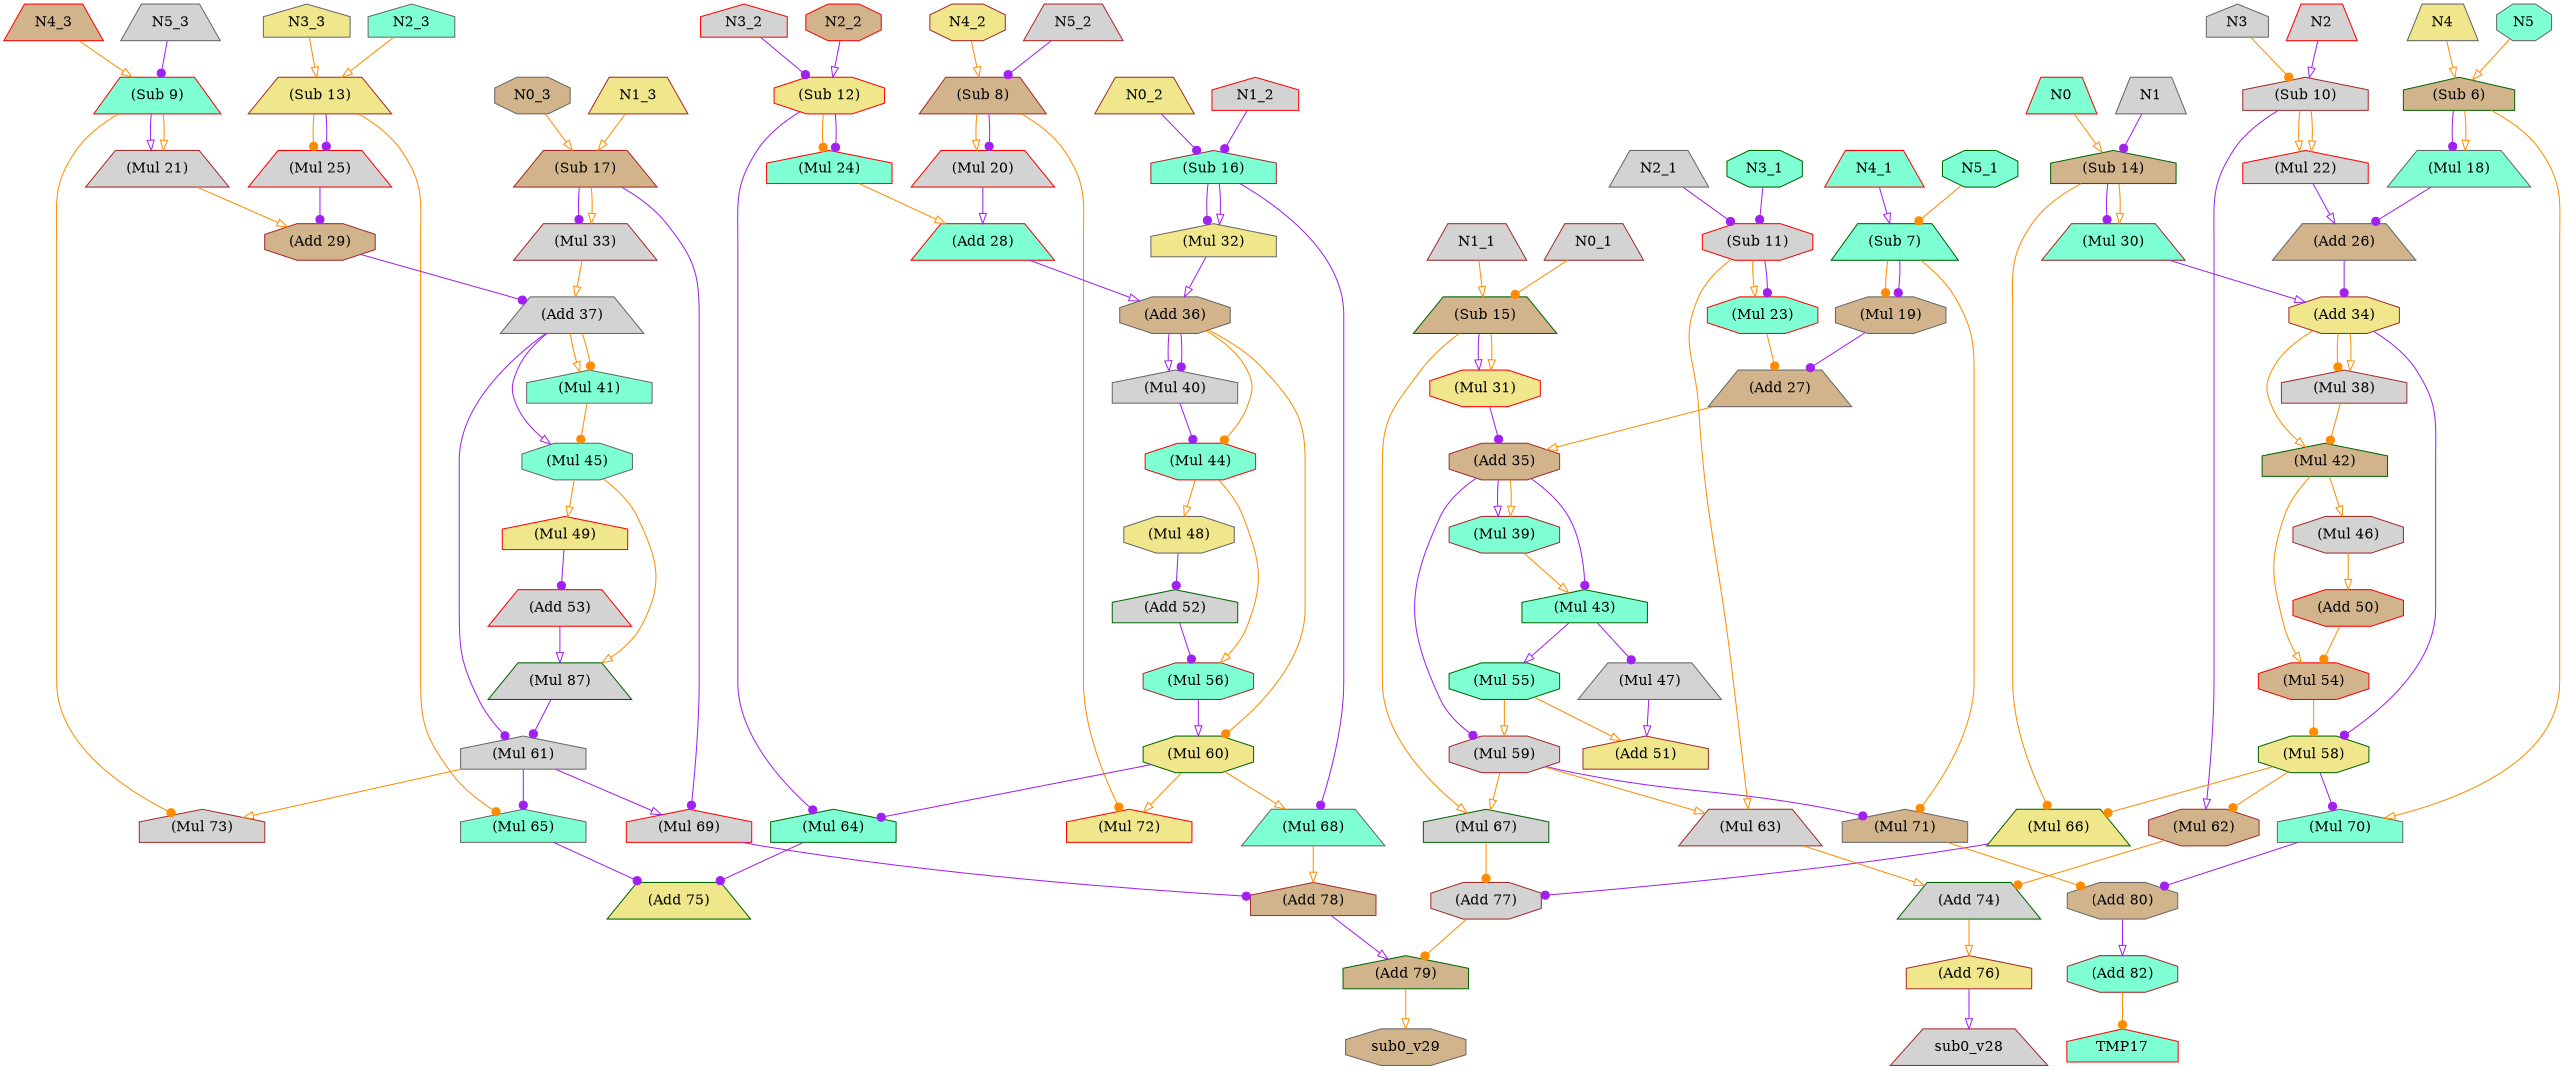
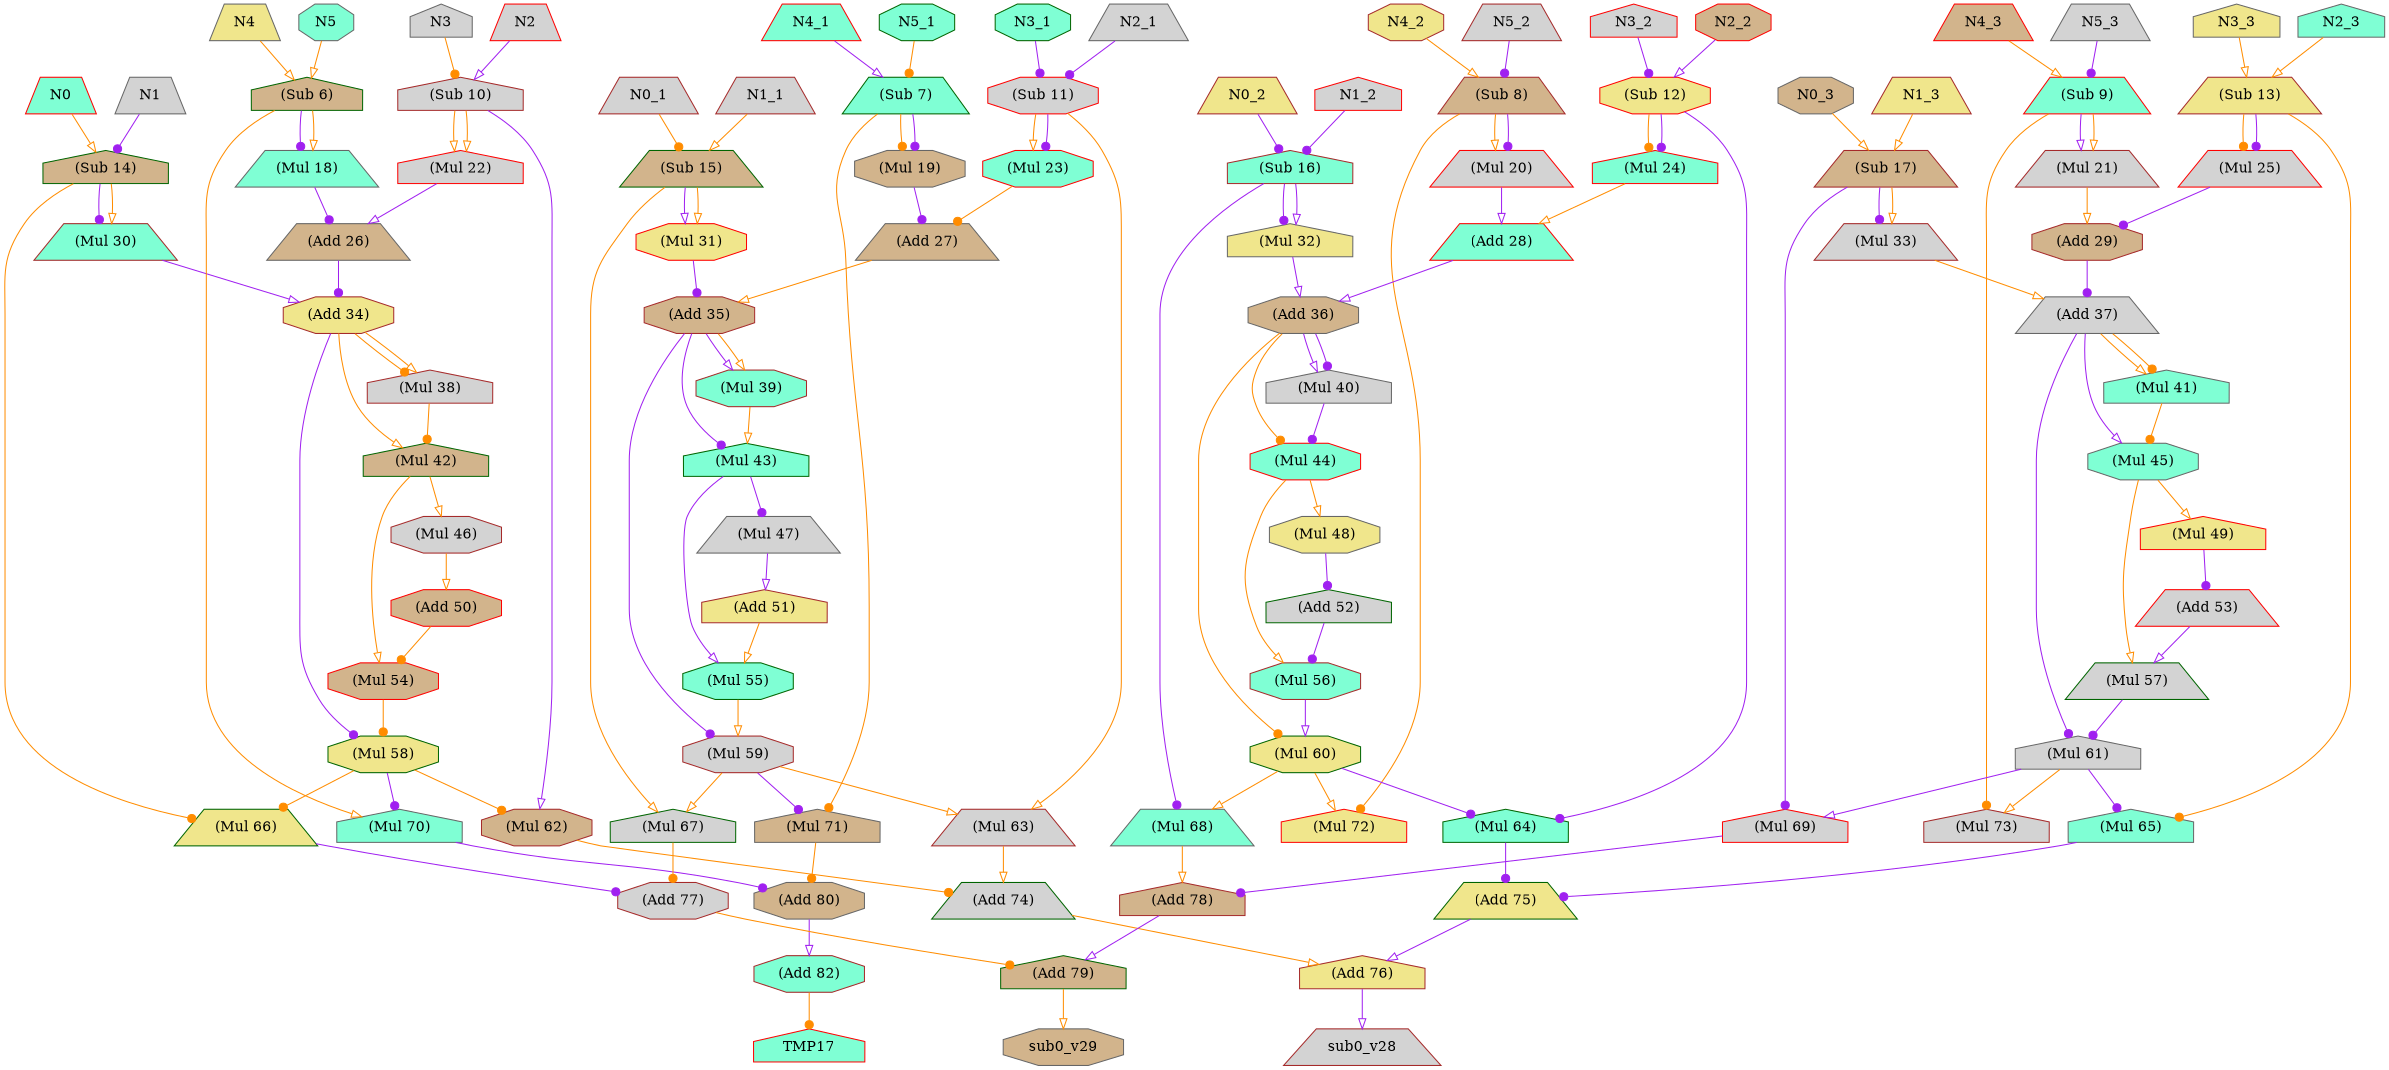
  digraph {
    fontname="DejaVu Serif"
    node [color=brown fillcolor=lightgrey fontname="DejaVu Serif" opcode=MUL shape=trapezium style=filled]
    edge [arrowhead=onormal color=darkorange fontname="DejaVu Serif"]
    N0 [color=red fillcolor=aquamarine opcode=input]
    n2 [color=darkgreen fillcolor=tan label="(Sub 14)" opcode=SUB shape=house]
    n3 [fillcolor=aquamarine label="(Mul 30)"]
    n4 [color=darkgreen fillcolor=khaki label="(Mul 66)"]
    N4 [color=gray40 fillcolor=khaki opcode=input]
    n6 [color=darkgreen fillcolor=tan label="(Sub 6)" opcode=SUB shape=house]
    n7 [color=gray40 fillcolor=aquamarine label="(Mul 18)"]
    n8 [color=gray40 fillcolor=aquamarine label="(Mul 70)" shape=house]
    N3 [color=gray40 opcode=input shape=house]
    n10 [label="(Sub 10)" opcode=SUB shape=house]
    n11 [color=red label="(Mul 22)" shape=house]
    n12 [fillcolor=tan label="(Mul 62)" shape=octagon]
    N2 [color=red opcode=input]
    N1 [color=gray40 opcode=input]
    N5 [color=gray40 fillcolor=aquamarine opcode=input shape=octagon]
    N0_1 [opcode=input]
    n17 [color=darkgreen fillcolor=tan label="(Sub 15)" opcode=SUB]
    n18 [color=red fillcolor=khaki label="(Mul 31)" shape=octagon]
    n19 [color=darkgreen label="(Mul 67)" shape=house]
    N4_1 [color=red fillcolor=aquamarine opcode=input]
    n21 [color=darkgreen fillcolor=aquamarine label="(Sub 7)" opcode=SUB]
    n22 [color=gray40 fillcolor=tan label="(Mul 19)" shape=octagon]
    n23 [color=gray40 fillcolor=tan label="(Mul 71)" shape=house]
    N3_1 [color=darkgreen fillcolor=aquamarine opcode=input shape=octagon]
    n25 [color=red label="(Sub 11)" opcode=SUB shape=octagon]
    n26 [color=red fillcolor=aquamarine label="(Mul 23)" shape=octagon]
    n27 [label="(Mul 63)"]
    N2_1 [color=gray40 opcode=input]
    N1_1 [opcode=input]
    N5_1 [color=darkgreen fillcolor=aquamarine opcode=input shape=octagon]
    N0_2 [fillcolor=khaki opcode=input]
    n32 [fillcolor=aquamarine label="(Sub 16)" opcode=SUB shape=house]
    n33 [color=gray40 fillcolor=khaki label="(Mul 32)" shape=house]
    n34 [color=gray40 fillcolor=aquamarine label="(Mul 68)"]
    N4_2 [fillcolor=khaki opcode=input shape=octagon]
    n36 [fillcolor=tan label="(Sub 8)" opcode=SUB]
    n37 [color=red label="(Mul 20)"]
    n38 [color=red fillcolor=khaki label="(Mul 72)" shape=house]
    N3_2 [color=red opcode=input shape=house]
    n40 [color=red fillcolor=khaki label="(Sub 12)" opcode=SUB shape=octagon]
    n41 [color=red fillcolor=aquamarine label="(Mul 24)" shape=house]
    n42 [color=darkgreen fillcolor=aquamarine label="(Mul 64)" shape=house]
    N2_2 [color=red fillcolor=tan opcode=input shape=octagon]
    N1_2 [color=red opcode=input shape=house]
    N5_2 [opcode=input]
    N0_3 [color=gray40 fillcolor=tan opcode=input shape=octagon]
    n47 [fillcolor=tan label="(Sub 17)" opcode=SUB]
    n48 [label="(Mul 33)"]
    n49 [color=red label="(Mul 69)" shape=house]
    N4_3 [color=red fillcolor=tan opcode=input]
    n51 [color=red fillcolor=aquamarine label="(Sub 9)" opcode=SUB]
    n52 [label="(Mul 21)"]
    n53 [label="(Mul 73)" shape=house]
    N3_3 [color=gray40 fillcolor=khaki opcode=input shape=house]
    n55 [fillcolor=khaki label="(Sub 13)" opcode=SUB]
    n56 [color=red label="(Mul 25)"]
    n57 [color=gray40 fillcolor=aquamarine label="(Mul 65)" shape=house]
    N2_3 [color=gray40 fillcolor=aquamarine opcode=input shape=house]
    N1_3 [fillcolor=khaki opcode=input]
    N5_3 [color=gray40 opcode=input]
    n61 [color=gray40 fillcolor=tan label="(Add 26)" opcode=ADD]
    n62 [color=gray40 fillcolor=tan label="(Add 80)" opcode=ADD shape=octagon]
    n63 [color=gray40 fillcolor=tan label="(Add 27)" opcode=ADD]
    n64 [color=red fillcolor=aquamarine label="(Add 28)" opcode=ADD]
    n65 [fillcolor=tan label="(Add 29)" opcode=ADD shape=octagon]
    n66 [color=darkgreen label="(Add 74)" opcode=ADD]
    n67 [color=darkgreen fillcolor=khaki label="(Add 75)" opcode=ADD]
    n68 [fillcolor=khaki label="(Add 34)" opcode=ADD shape=octagon]
    n69 [label="(Add 77)" opcode=ADD shape=octagon]
    n70 [fillcolor=tan label="(Add 35)" opcode=ADD shape=octagon]
    n71 [color=gray40 fillcolor=tan label="(Add 36)" opcode=ADD shape=octagon]
    n72 [fillcolor=tan label="(Add 78)" opcode=ADD shape=house]
    n73 [color=gray40 label="(Add 37)" opcode=ADD]
    n74 [label="(Mul 38)" shape=house]
    n75 [color=darkgreen fillcolor=tan label="(Mul 42)" shape=house]
    n76 [color=darkgreen fillcolor=khaki label="(Mul 58)" shape=octagon]
    n77 [fillcolor=aquamarine label="(Mul 39)" shape=octagon]
    n78 [color=darkgreen fillcolor=aquamarine label="(Mul 43)" shape=house]
    n79 [label="(Mul 59)" shape=octagon]
    n80 [color=gray40 label="(Mul 40)" shape=house]
    n81 [color=red fillcolor=aquamarine label="(Mul 44)" shape=octagon]
    n82 [color=darkgreen fillcolor=khaki label="(Mul 60)" shape=octagon]
    n83 [color=gray40 fillcolor=aquamarine label="(Mul 41)" shape=house]
    n84 [color=gray40 fillcolor=aquamarine label="(Mul 45)" shape=octagon]
    n85 [color=gray40 label="(Mul 61)" shape=house]
    n86 [label="(Mul 46)" shape=octagon]
    n87 [color=red fillcolor=tan label="(Mul 54)" shape=octagon]
    n88 [color=gray40 label="(Mul 47)"]
    n89 [color=darkgreen fillcolor=aquamarine label="(Mul 55)" shape=octagon]
    n90 [color=gray40 fillcolor=khaki label="(Mul 48)" shape=octagon]
    n91 [fillcolor=aquamarine label="(Mul 56)" shape=octagon]
    n92 [color=red fillcolor=khaki label="(Mul 49)" shape=house]
-   n93 [color=darkgreen label="(Mul 87)"]
+   n93 [color=darkgreen label="(Mul 57)"]
    n94 [color=red fillcolor=tan label="(Add 50)" opcode=ADD shape=octagon]
    n95 [fillcolor=khaki label="(Add 51)" opcode=ADD shape=house]
    n96 [color=darkgreen label="(Add 52)" opcode=ADD shape=house]
    n97 [color=red label="(Add 53)" opcode=ADD]
    n98 [fillcolor=khaki label="(Add 76)" opcode=ADD shape=house]
    n99 [color=darkgreen fillcolor=tan label="(Add 79)" opcode=ADD shape=house]
    n100 [fillcolor=aquamarine label="(Add 82)" opcode=ADD shape=octagon]
    n101 [label=sub0_v28 opcode=output]
    n102 [color=gray40 fillcolor=tan label=sub0_v29 opcode=output shape=octagon]
    n103 [color=red fillcolor=aquamarine label=TMP17 opcode=output shape=house]
    N0 -> n2
    n2 -> n3 [arrowhead=dot color=purple]
    n2 -> n3
    n2 -> n4 [arrowhead=dot]
    n3 -> n68 [color=purple]
    n4 -> n69 [arrowhead=dot color=purple]
    N4 -> n6
    n6 -> n7 [arrowhead=dot color=purple]
    n6 -> n7
    n6 -> n8
    n7 -> n61 [arrowhead=dot color=purple]
    n8 -> n62 [arrowhead=dot color=purple]
    N3 -> n10 [arrowhead=dot]
    n10 -> n11
    n10 -> n11
    n10 -> n12 [color=purple]
    n11 -> n61 [color=purple]
    n12 -> n66 [arrowhead=dot]
    N2 -> n10 [color=purple]
    N1 -> n2 [arrowhead=dot color=purple]
    N5 -> n6
    N0_1 -> n17 [arrowhead=dot]
    n17 -> n18 [color=purple]
    n17 -> n18
    n17 -> n19
    n18 -> n70 [arrowhead=dot color=purple]
    n19 -> n69 [arrowhead=dot]
    N4_1 -> n21 [color=purple]
    n21 -> n22 [arrowhead=dot]
    n21 -> n22 [arrowhead=dot color=purple]
    n21 -> n23 [arrowhead=dot]
    n22 -> n63 [arrowhead=dot color=purple]
    n23 -> n62 [arrowhead=dot]
    N3_1 -> n25 [arrowhead=dot color=purple]
    n25 -> n26
    n25 -> n26 [arrowhead=dot color=purple]
    n25 -> n27
    n26 -> n63 [arrowhead=dot]
    n27 -> n66
    N2_1 -> n25 [arrowhead=dot color=purple]
    N1_1 -> n17
    N5_1 -> n21 [arrowhead=dot]
    N0_2 -> n32 [arrowhead=dot color=purple]
    n32 -> n33 [arrowhead=dot color=purple]
    n32 -> n33 [color=purple]
    n32 -> n34 [arrowhead=dot color=purple]
    n33 -> n71 [color=purple]
    n34 -> n72
    N4_2 -> n36
    n36 -> n37
    n36 -> n37 [arrowhead=dot color=purple]
    n36 -> n38 [arrowhead=dot]
    n37 -> n64 [color=purple]
    N3_2 -> n40 [arrowhead=dot color=purple]
    n40 -> n41 [arrowhead=dot]
    n40 -> n41 [arrowhead=dot color=purple]
    n40 -> n42 [arrowhead=dot color=purple]
    n41 -> n64
    n42 -> n67 [arrowhead=dot color=purple]
    N2_2 -> n40 [color=purple]
    N1_2 -> n32 [arrowhead=dot color=purple]
    N5_2 -> n36 [arrowhead=dot color=purple]
    N0_3 -> n47
    n47 -> n48 [arrowhead=dot color=purple]
    n47 -> n48
    n47 -> n49 [arrowhead=dot color=purple]
    n48 -> n73
    n49 -> n72 [arrowhead=dot color=purple]
    N4_3 -> n51
    n51 -> n52 [color=purple]
    n51 -> n52
    n51 -> n53 [arrowhead=dot]
    n52 -> n65
    N3_3 -> n55
    n55 -> n56 [arrowhead=dot]
    n55 -> n56 [arrowhead=dot color=purple]
    n55 -> n57 [arrowhead=dot]
    n56 -> n65 [arrowhead=dot color=purple]
    n57 -> n67 [arrowhead=dot color=purple]
    N2_3 -> n55
    N1_3 -> n47
    N5_3 -> n51 [arrowhead=dot color=purple]
    n61 -> n68 [arrowhead=dot color=purple]
    n62 -> n100 [color=purple]
    n63 -> n70
    n64 -> n71 [color=purple]
    n65 -> n73 [arrowhead=dot color=purple]
    n66 -> n98
+   n67 -> n98 [color=purple]
    n68 -> n74 [arrowhead=dot]
    n68 -> n74
    n68 -> n75
    n68 -> n76 [arrowhead=dot color=purple]
    n69 -> n99 [arrowhead=dot]
    n70 -> n77 [color=purple]
    n70 -> n77
    n70 -> n78 [arrowhead=dot color=purple]
    n70 -> n79 [arrowhead=dot color=purple]
    n71 -> n80 [color=purple]
    n71 -> n80 [arrowhead=dot color=purple]
    n71 -> n81 [arrowhead=dot]
    n71 -> n82 [arrowhead=dot]
    n72 -> n99 [color=purple]
    n73 -> n83
    n73 -> n83 [arrowhead=dot]
    n73 -> n84 [color=purple]
    n73 -> n85 [arrowhead=dot color=purple]
    n74 -> n75 [arrowhead=dot]
    n75 -> n86
    n75 -> n87
    n76 -> n4 [arrowhead=dot]
    n76 -> n8 [arrowhead=dot color=purple]
    n76 -> n12 [arrowhead=dot]
    n77 -> n78
    n78 -> n88 [arrowhead=dot color=purple]
    n78 -> n89 [color=purple]
    n79 -> n19
    n79 -> n23 [arrowhead=dot color=purple]
    n79 -> n27
    n80 -> n81 [arrowhead=dot color=purple]
    n81 -> n90
    n81 -> n91
    n82 -> n34
    n82 -> n38
    n82 -> n42 [arrowhead=dot color=purple]
    n83 -> n84 [arrowhead=dot]
    n84 -> n92
    n84 -> n93
    n85 -> n49 [color=purple]
    n85 -> n53
    n85 -> n57 [arrowhead=dot color=purple]
    n86 -> n94
    n87 -> n76 [arrowhead=dot]
    n88 -> n95 [color=purple]
    n89 -> n79
    n90 -> n96 [arrowhead=dot color=purple]
    n91 -> n82 [color=purple]
    n92 -> n97 [arrowhead=dot color=purple]
    n93 -> n85 [arrowhead=dot color=purple]
    n94 -> n87 [arrowhead=dot]
-   n89 -> n95
+   n95 -> n89
    n96 -> n91 [arrowhead=dot color=purple]
    n97 -> n93 [color=purple]
    n98 -> n101 [color=purple]
    n99 -> n102
    n100 -> n103 [arrowhead=dot]
  }
